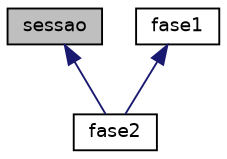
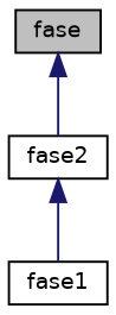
  digraph {
    node [color=black fillcolor=white fontname=Helvetica fontsize=10 shape=record style=filled]
    edge [color=midnightblue dir=back fontname=Helvetica fontsize=10 labelfontname=Helvetica labelfontsize=10 style=solid]
-   n1 [fillcolor=grey75 fontcolor=black height=0.2 label=sessao width=0.4]
+   n1 [fillcolor=grey75 fontcolor=black height=0.2 label=fase width=0.4]
    n2 [height=0.2 label=fase2 width=0.4]
    n3 [height=0.2 label=fase1 width=0.4]
    n1 -> n2
-   n3 -> n2
+   n2 -> n3
  }
